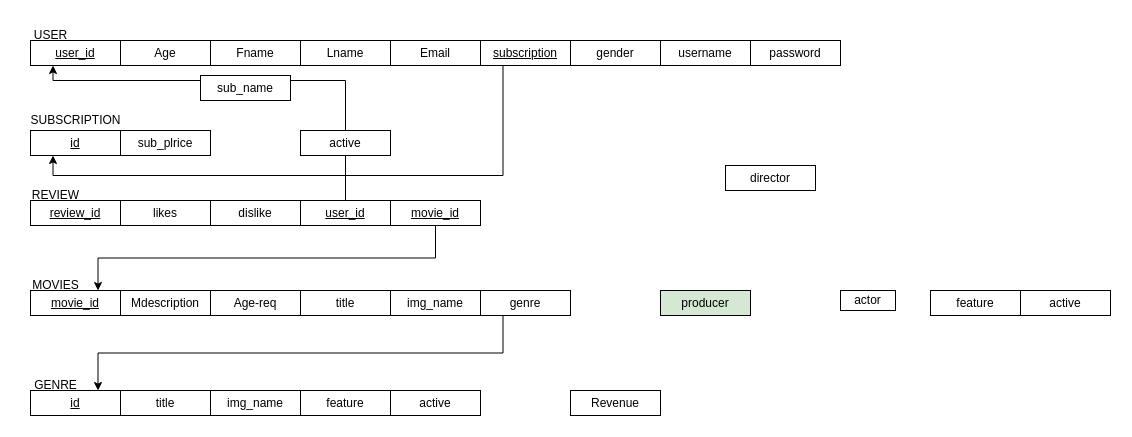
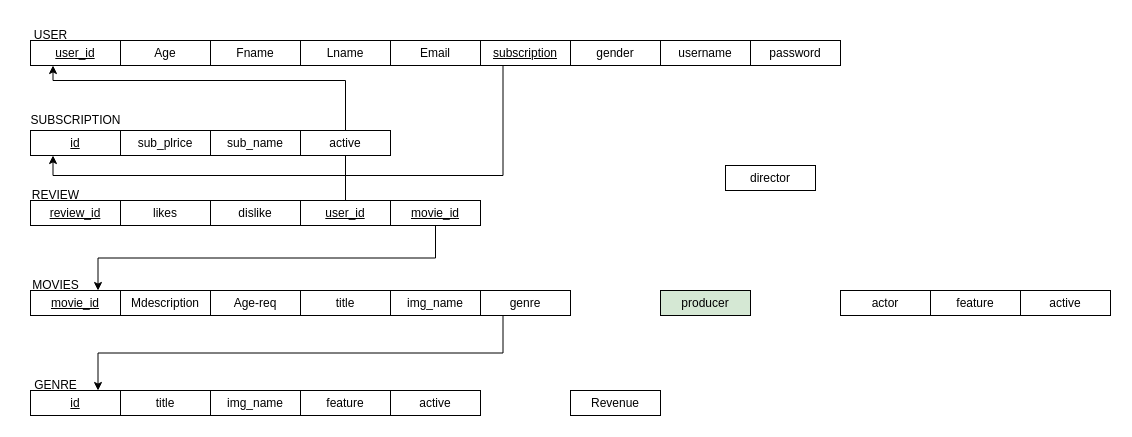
  <mxCell id="0" />
  <mxCell id="1" parent="0" />
  <mxCell id="2" value="USER" style="text;html=1;align=center;verticalAlign=middle;resizable=0;points=[];autosize=1;strokeColor=none;fillColor=none;" parent="1" vertex="1"><mxGeometry x="20" y="20" width="60" height="30" as="geometry" /></mxCell>
  <mxCell id="3" value="SUBSCRIPTION" style="text;html=1;align=center;verticalAlign=middle;resizable=0;points=[];autosize=1;strokeColor=none;fillColor=none;" parent="1" vertex="1"><mxGeometry x="20" y="105" width="110" height="30" as="geometry" /></mxCell>
  <mxCell id="4" value="REVIEW" style="text;html=1;align=center;verticalAlign=middle;resizable=0;points=[];autosize=1;strokeColor=none;fillColor=none;" parent="1" vertex="1"><mxGeometry x="20" y="180" width="70" height="30" as="geometry" /></mxCell>
  <mxCell id="5" value="MOVIES" style="text;html=1;align=center;verticalAlign=middle;resizable=0;points=[];autosize=1;strokeColor=none;fillColor=none;" parent="1" vertex="1"><mxGeometry x="20" y="270" width="70" height="30" as="geometry" /></mxCell>
  <mxCell id="6" value="&lt;u&gt;user_id&lt;/u&gt;" style="rounded=0;whiteSpace=wrap;html=1;" parent="1" vertex="1"><mxGeometry x="30" y="40" width="90" height="25" as="geometry" /></mxCell>
  <mxCell id="7" value="&lt;u&gt;id&lt;/u&gt;" style="rounded=0;whiteSpace=wrap;html=1;" parent="1" vertex="1"><mxGeometry x="30" y="130" width="90" height="25" as="geometry" /></mxCell>
  <mxCell id="8" value="&lt;u&gt;review_id&lt;/u&gt;" style="rounded=0;whiteSpace=wrap;html=1;" parent="1" vertex="1"><mxGeometry x="30" y="200" width="90" height="25" as="geometry" /></mxCell>
  <mxCell id="9" value="&lt;u&gt;movie_id&lt;/u&gt;" style="rounded=0;whiteSpace=wrap;html=1;" parent="1" vertex="1"><mxGeometry x="30" y="290" width="90" height="25" as="geometry" /></mxCell>
  <mxCell id="10" value="Age" style="rounded=0;whiteSpace=wrap;html=1;" parent="1" vertex="1"><mxGeometry x="120" y="40" width="90" height="25" as="geometry" /></mxCell>
  <mxCell id="11" value="Fname" style="rounded=0;whiteSpace=wrap;html=1;" parent="1" vertex="1"><mxGeometry x="210" y="40" width="90" height="25" as="geometry" /></mxCell>
  <mxCell id="12" value="Lname" style="rounded=0;whiteSpace=wrap;html=1;" parent="1" vertex="1"><mxGeometry x="300" y="40" width="90" height="25" as="geometry" /></mxCell>
  <mxCell id="13" value="Email&lt;span style=&quot;color: rgba(0, 0, 0, 0); font-family: monospace; font-size: 0px; text-align: start;&quot;&gt;%3CmxGraphModel%3E%3Croot%3E%3CmxCell%20id%3D%220%22%2F%3E%3CmxCell%20id%3D%221%22%20parent%3D%220%22%2F%3E%3CmxCell%20id%3D%222%22%20value%3D%22%22%20style%3D%22rounded%3D0%3BwhiteSpace%3Dwrap%3Bhtml%3D1%3B%22%20vertex%3D%221%22%20parent%3D%221%22%3E%3CmxGeometry%20x%3D%22690%22%20y%3D%22415%22%20width%3D%2290%22%20height%3D%2225%22%20as%3D%22geometry%22%2F%3E%3C%2FmxCell%3E%3C%2Froot%3E%3C%2FmxGraphModel%3E&lt;/span&gt;" style="rounded=0;whiteSpace=wrap;html=1;" parent="1" vertex="1"><mxGeometry x="390" y="40" width="90" height="25" as="geometry" /></mxCell>
  <mxCell id="14" value="Mdescription" style="rounded=0;whiteSpace=wrap;html=1;" parent="1" vertex="1"><mxGeometry x="120" y="290" width="90" height="25" as="geometry" /></mxCell>
  <mxCell id="15" value="Age-req&lt;span style=&quot;color: rgba(0, 0, 0, 0); font-family: monospace; font-size: 0px; text-align: start;&quot;&gt;%3CmxGraphModel%3E%3Croot%3E%3CmxCell%20id%3D%220%22%2F%3E%3CmxCell%20id%3D%221%22%20parent%3D%220%22%2F%3E%3CmxCell%20id%3D%222%22%20value%3D%22%22%20style%3D%22rounded%3D0%3BwhiteSpace%3Dwrap%3Bhtml%3D1%3B%22%20vertex%3D%221%22%20parent%3D%221%22%3E%3CmxGeometry%20x%3D%22690%22%20y%3D%22415%22%20width%3D%2290%22%20height%3D%2225%22%20as%3D%22geometry%22%2F%3E%3C%2FmxCell%3E%3C%2Froot%3E%3C%2FmxGraphModel%3E&lt;/span&gt;" style="rounded=0;whiteSpace=wrap;html=1;" parent="1" vertex="1"><mxGeometry x="210" y="290" width="90" height="25" as="geometry" /></mxCell>
  <mxCell id="16" value="sub_plrice" style="rounded=0;whiteSpace=wrap;html=1;" parent="1" vertex="1"><mxGeometry x="120" y="130" width="90" height="25" as="geometry" /></mxCell>
  <mxCell id="17" value="likes" style="rounded=0;whiteSpace=wrap;html=1;" parent="1" vertex="1"><mxGeometry x="120" y="200" width="90" height="25" as="geometry" /></mxCell>
  <mxCell id="18" value="dislike" style="rounded=0;whiteSpace=wrap;html=1;" parent="1" vertex="1"><mxGeometry x="210" y="200" width="90" height="25" as="geometry" /></mxCell>
  <mxCell id="19" style="edgeStyle=orthogonalEdgeStyle;rounded=0;orthogonalLoop=1;jettySize=auto;html=1;exitX=0.5;exitY=0;exitDx=0;exitDy=0;entryX=0.25;entryY=1;entryDx=0;entryDy=0;" parent="1" source="20" target="6" edge="1"><mxGeometry relative="1" as="geometry"><Array as="points"><mxPoint x="345" y="80" /><mxPoint x="53" y="80" /></Array></mxGeometry></mxCell>
  <mxCell id="20" value="&lt;u&gt;user_id&lt;/u&gt;" style="rounded=0;whiteSpace=wrap;html=1;" parent="1" vertex="1"><mxGeometry x="300" y="200" width="90" height="25" as="geometry" /></mxCell>
  <mxCell id="21" style="edgeStyle=orthogonalEdgeStyle;rounded=0;orthogonalLoop=1;jettySize=auto;html=1;exitX=0.25;exitY=1;exitDx=0;exitDy=0;entryX=0.25;entryY=1;entryDx=0;entryDy=0;" parent="1" source="22" target="7" edge="1"><mxGeometry relative="1" as="geometry" /></mxCell>
  <mxCell id="22" value="&lt;u&gt;subscription&lt;/u&gt;" style="rounded=0;whiteSpace=wrap;html=1;" parent="1" vertex="1"><mxGeometry x="480" y="40" width="90" height="25" as="geometry" /></mxCell>
  <mxCell id="23" style="edgeStyle=orthogonalEdgeStyle;rounded=0;orthogonalLoop=1;jettySize=auto;html=1;exitX=0.5;exitY=1;exitDx=0;exitDy=0;entryX=0.75;entryY=0;entryDx=0;entryDy=0;" edge="1" parent="1" source="24" target="9"><mxGeometry relative="1" as="geometry" /></mxCell>
  <mxCell id="24" value="&lt;u&gt;movie_id&lt;/u&gt;" style="rounded=0;whiteSpace=wrap;html=1;" parent="1" vertex="1"><mxGeometry x="390" y="200" width="90" height="25" as="geometry" /></mxCell>
  <mxCell id="25" style="edgeStyle=orthogonalEdgeStyle;rounded=0;orthogonalLoop=1;jettySize=auto;html=1;exitX=0.25;exitY=1;exitDx=0;exitDy=0;entryX=0.75;entryY=0;entryDx=0;entryDy=0;" edge="1" parent="1" source="26" target="32"><mxGeometry relative="1" as="geometry" /></mxCell>
  <mxCell id="26" value="genre" style="rounded=0;whiteSpace=wrap;html=1;" parent="1" vertex="1"><mxGeometry x="480" y="290" width="90" height="25" as="geometry" /></mxCell>
- <mxCell id="27" value="actor" style="rounded=0;whiteSpace=wrap;html=1;" parent="1" vertex="1"><mxGeometry x="840" y="290" width="55" height="20" as="geometry" /></mxCell>
+ <mxCell id="27" value="actor" style="rounded=0;whiteSpace=wrap;html=1;" parent="1" vertex="1"><mxGeometry x="840" y="290" width="90" height="25" as="geometry" /></mxCell>
  <mxCell id="28" value="director" style="rounded=0;whiteSpace=wrap;html=1;" parent="1" vertex="1"><mxGeometry x="725" y="165" width="90" height="25" as="geometry" /></mxCell>
  <mxCell id="29" value="producer" style="rounded=0;whiteSpace=wrap;html=1;fillColor=#d5e8d4;" parent="1" vertex="1"><mxGeometry x="660" y="290" width="90" height="25" as="geometry" /></mxCell>
  <mxCell id="30" value="Revenue" style="rounded=0;whiteSpace=wrap;html=1;" parent="1" vertex="1"><mxGeometry x="570" y="390" width="90" height="25" as="geometry" /></mxCell>
  <mxCell id="31" value="GENRE" style="text;html=1;align=center;verticalAlign=middle;resizable=0;points=[];autosize=1;strokeColor=none;fillColor=none;" vertex="1" parent="1"><mxGeometry x="20" y="370" width="70" height="30" as="geometry" /></mxCell>
  <mxCell id="32" value="&lt;u&gt;id&lt;/u&gt;" style="rounded=0;whiteSpace=wrap;html=1;" vertex="1" parent="1"><mxGeometry x="30" y="390" width="90" height="25" as="geometry" /></mxCell>
  <mxCell id="33" value="title" style="rounded=0;whiteSpace=wrap;html=1;" vertex="1" parent="1"><mxGeometry x="120" y="390" width="90" height="25" as="geometry" /></mxCell>
  <mxCell id="34" value="img_name" style="rounded=0;whiteSpace=wrap;html=1;" vertex="1" parent="1"><mxGeometry x="210" y="390" width="90" height="25" as="geometry" /></mxCell>
  <mxCell id="35" value="feature" style="rounded=0;whiteSpace=wrap;html=1;" vertex="1" parent="1"><mxGeometry x="300" y="390" width="90" height="25" as="geometry" /></mxCell>
  <mxCell id="36" value="active" style="rounded=0;whiteSpace=wrap;html=1;" vertex="1" parent="1"><mxGeometry x="390" y="390" width="90" height="25" as="geometry" /></mxCell>
  <mxCell id="37" value="gender" style="rounded=0;whiteSpace=wrap;html=1;" vertex="1" parent="1"><mxGeometry x="570" y="40" width="90" height="25" as="geometry" /></mxCell>
  <mxCell id="38" value="username" style="rounded=0;whiteSpace=wrap;html=1;" vertex="1" parent="1"><mxGeometry x="660" y="40" width="90" height="25" as="geometry" /></mxCell>
  <mxCell id="39" value="password" style="rounded=0;whiteSpace=wrap;html=1;" vertex="1" parent="1"><mxGeometry x="750" y="40" width="90" height="25" as="geometry" /></mxCell>
- <mxCell id="40" value="sub_name" style="rounded=0;whiteSpace=wrap;html=1;" vertex="1" parent="1"><mxGeometry x="200" y="75" width="90" height="25" as="geometry" /></mxCell>
+ <mxCell id="40" value="sub_name" style="rounded=0;whiteSpace=wrap;html=1;" vertex="1" parent="1"><mxGeometry x="210" y="130" width="90" height="25" as="geometry" /></mxCell>
  <mxCell id="41" value="active" style="rounded=0;whiteSpace=wrap;html=1;" vertex="1" parent="1"><mxGeometry x="300" y="130" width="90" height="25" as="geometry" /></mxCell>
  <mxCell id="42" value="title" style="rounded=0;whiteSpace=wrap;html=1;" vertex="1" parent="1"><mxGeometry x="300" y="290" width="90" height="25" as="geometry" /></mxCell>
  <mxCell id="43" value="img_name" style="rounded=0;whiteSpace=wrap;html=1;" vertex="1" parent="1"><mxGeometry x="390" y="290" width="90" height="25" as="geometry" /></mxCell>
  <mxCell id="44" value="feature" style="rounded=0;whiteSpace=wrap;html=1;" vertex="1" parent="1"><mxGeometry x="930" y="290" width="90" height="25" as="geometry" /></mxCell>
  <mxCell id="45" value="active" style="rounded=0;whiteSpace=wrap;html=1;" vertex="1" parent="1"><mxGeometry x="1020" y="290" width="90" height="25" as="geometry" /></mxCell>
